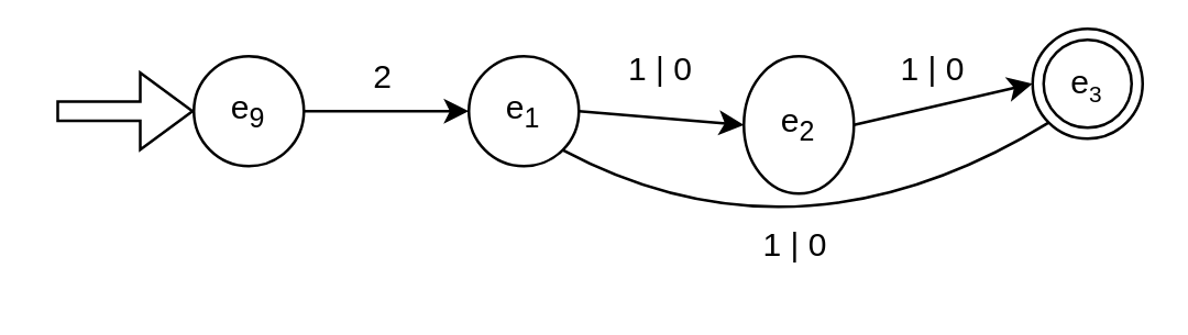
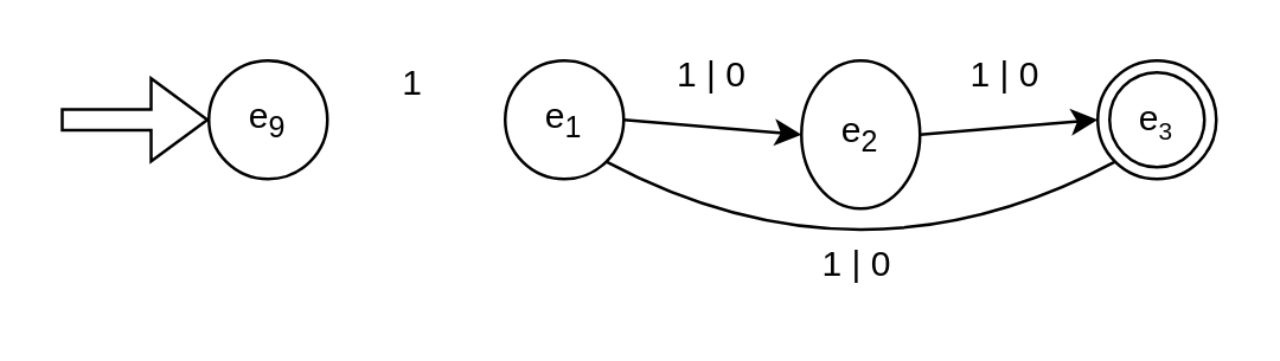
  <mxCell id="0" />
  <mxCell id="1" parent="0" />
- <mxCell id="2" value="e&lt;span style=&quot;font-size: 10px;&quot;&gt;&lt;sub&gt;3&lt;/sub&gt;&lt;/span&gt;" style="ellipse;shape=doubleEllipse;html=1;dashed=0;whiteSpace=wrap;aspect=fixed;fillColor=none;" vertex="1" parent="1"><mxGeometry x="375" y="10" width="40" height="40" as="geometry" /></mxCell>
+ <mxCell id="2" value="e&lt;span style=&quot;font-size: 10px;&quot;&gt;&lt;sub&gt;3&lt;/sub&gt;&lt;/span&gt;" style="ellipse;shape=doubleEllipse;html=1;dashed=0;whiteSpace=wrap;aspect=fixed;fillColor=none;" vertex="1" parent="1"><mxGeometry x="370" y="20" width="40" height="40" as="geometry" /></mxCell>
  <mxCell id="3" value="e&lt;sub&gt;9&lt;/sub&gt;" style="shape=ellipse;html=1;dashed=0;whiteSpace=wrap;aspect=fixed;perimeter=ellipsePerimeter;fillColor=none;" vertex="1" parent="1"><mxGeometry x="70" y="20" width="40" height="40" as="geometry" /></mxCell>
  <mxCell id="4" value="" style="shape=flexArrow;endArrow=classic;html=1;rounded=0;width=7;entryX=0;entryY=0.5;entryDx=0;entryDy=0;" edge="1" parent="1" target="3"><mxGeometry width="50" height="50" relative="1" as="geometry"><mxPoint x="20" y="40" as="sourcePoint" /><mxPoint x="60" y="39.7" as="targetPoint" /></mxGeometry></mxCell>
  <mxCell id="5" value="e&lt;sub&gt;1&lt;/sub&gt;" style="shape=ellipse;html=1;dashed=0;whiteSpace=wrap;aspect=fixed;perimeter=ellipsePerimeter;fillColor=none;" vertex="1" parent="1"><mxGeometry x="170" y="20" width="40" height="40" as="geometry" /></mxCell>
- <mxCell id="6" value="" style="endArrow=classic;html=1;rounded=0;exitX=1;exitY=0.5;exitDx=0;exitDy=0;entryX=0;entryY=0.5;entryDx=0;entryDy=0;" edge="1" parent="1" source="3" target="5"><mxGeometry width="50" height="50" relative="1" as="geometry"><mxPoint x="160" y="50" as="sourcePoint" /><mxPoint x="210" y="0" as="targetPoint" /></mxGeometry></mxCell>
- <mxCell id="7" value="2" style="text;html=1;align=center;verticalAlign=middle;whiteSpace=wrap;rounded=0;" vertex="1" parent="1"><mxGeometry x="134" y="23" width="10" height="10" as="geometry" /></mxCell>
+ <mxCell id="7" value="1" style="text;html=1;align=center;verticalAlign=middle;whiteSpace=wrap;rounded=0;" vertex="1" parent="1"><mxGeometry x="134" y="23" width="10" height="10" as="geometry" /></mxCell>
  <mxCell id="8" value="1 | 0" style="text;html=1;align=center;verticalAlign=middle;whiteSpace=wrap;rounded=0;" vertex="1" parent="1"><mxGeometry x="225" y="20" width="30" height="10" as="geometry" /></mxCell>
  <mxCell id="9" value="e&lt;sub&gt;2&lt;/sub&gt;" style="shape=ellipse;html=1;dashed=0;whiteSpace=wrap;aspect=fixed;perimeter=ellipsePerimeter;fillColor=none;" vertex="1" parent="1"><mxGeometry x="270" y="20" width="40" height="50" as="geometry" /></mxCell>
  <mxCell id="10" value="" style="endArrow=classic;html=1;rounded=0;entryX=0;entryY=0.5;entryDx=0;entryDy=0;exitX=1;exitY=0.5;exitDx=0;exitDy=0;" edge="1" parent="1" source="5" target="9"><mxGeometry width="50" height="50" relative="1" as="geometry"><mxPoint x="170" y="50" as="sourcePoint" /><mxPoint x="220" y="0" as="targetPoint" /></mxGeometry></mxCell>
  <mxCell id="11" value="" style="endArrow=classic;html=1;rounded=0;entryX=0;entryY=0.5;entryDx=0;entryDy=0;exitX=1;exitY=0.5;exitDx=0;exitDy=0;" edge="1" parent="1" source="9" target="2"><mxGeometry width="50" height="50" relative="1" as="geometry"><mxPoint x="260" y="40" as="sourcePoint" /><mxPoint x="310" y="-10" as="targetPoint" /></mxGeometry></mxCell>
  <mxCell id="12" value="1 | 0" style="text;html=1;align=center;verticalAlign=middle;whiteSpace=wrap;rounded=0;" vertex="1" parent="1"><mxGeometry x="324" y="20" width="30" height="10" as="geometry" /></mxCell>
  <mxCell id="13" value="" style="endArrow=none;html=1;rounded=0;curved=1;entryX=1;entryY=1;entryDx=0;entryDy=0;exitX=0;exitY=1;exitDx=0;exitDy=0;" edge="1" parent="1" source="2" target="5"><mxGeometry width="50" height="50" relative="1" as="geometry"><mxPoint x="310" y="-10" as="sourcePoint" /><mxPoint x="260" y="40" as="targetPoint" /><Array as="points"><mxPoint x="290" y="100" /></Array></mxGeometry></mxCell>
  <mxCell id="14" value="1 | 0" style="text;html=1;align=center;verticalAlign=middle;whiteSpace=wrap;rounded=0;" vertex="1" parent="1"><mxGeometry x="274" y="84" width="30" height="10" as="geometry" /></mxCell>
